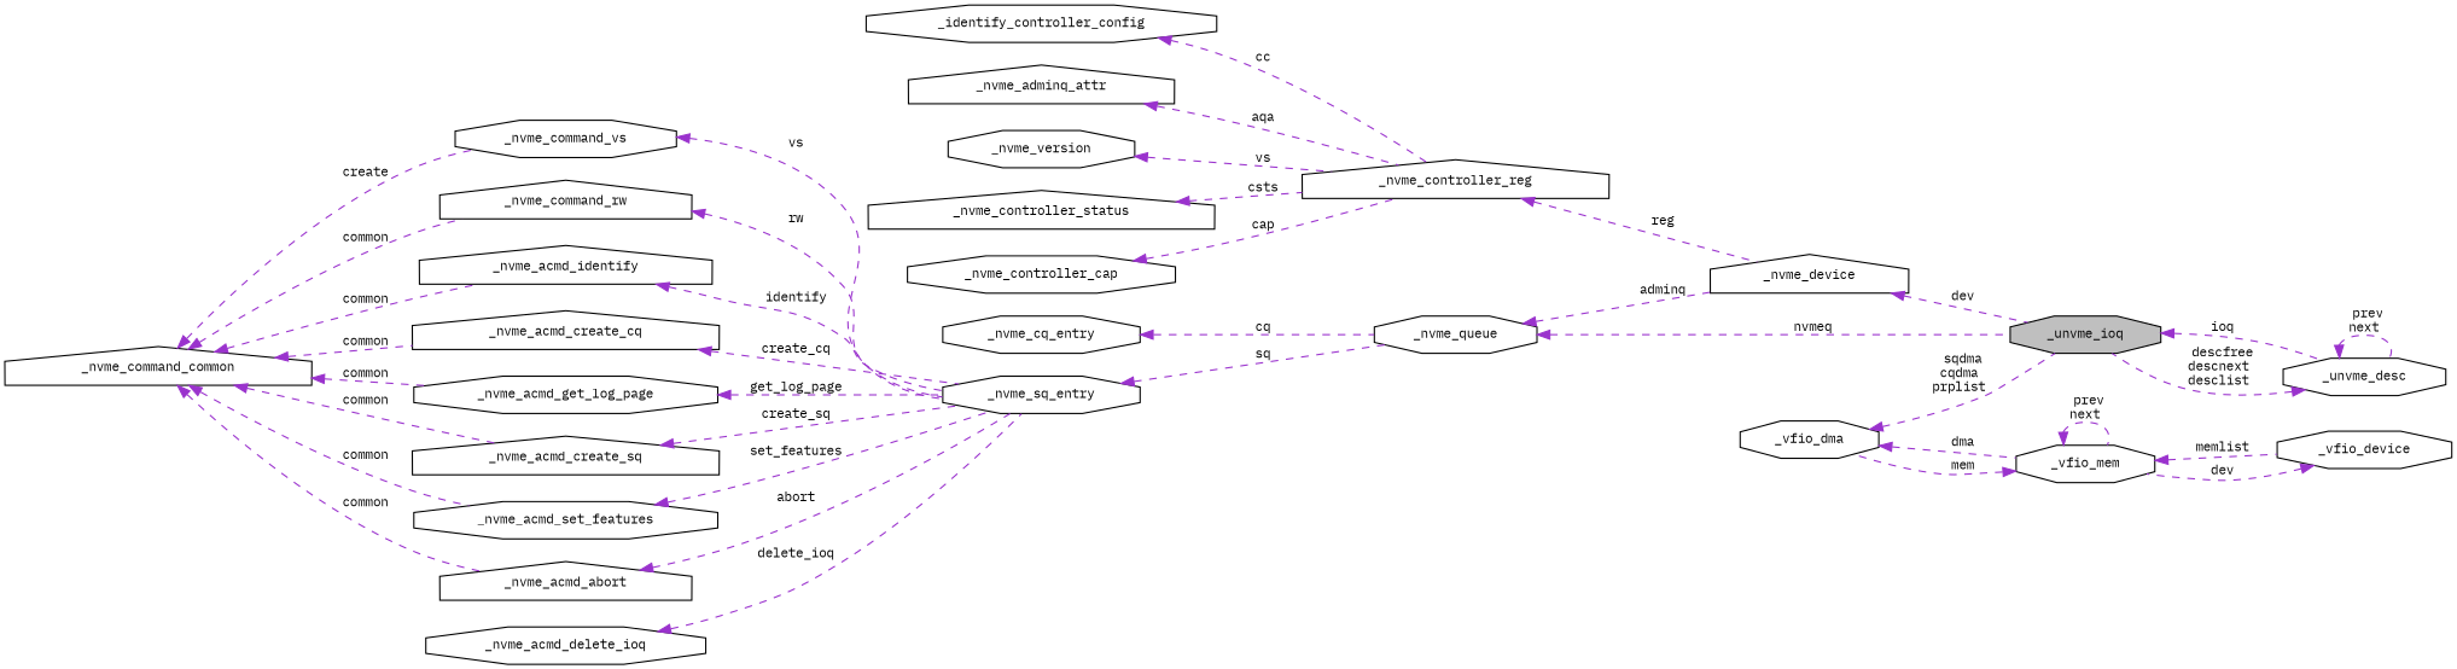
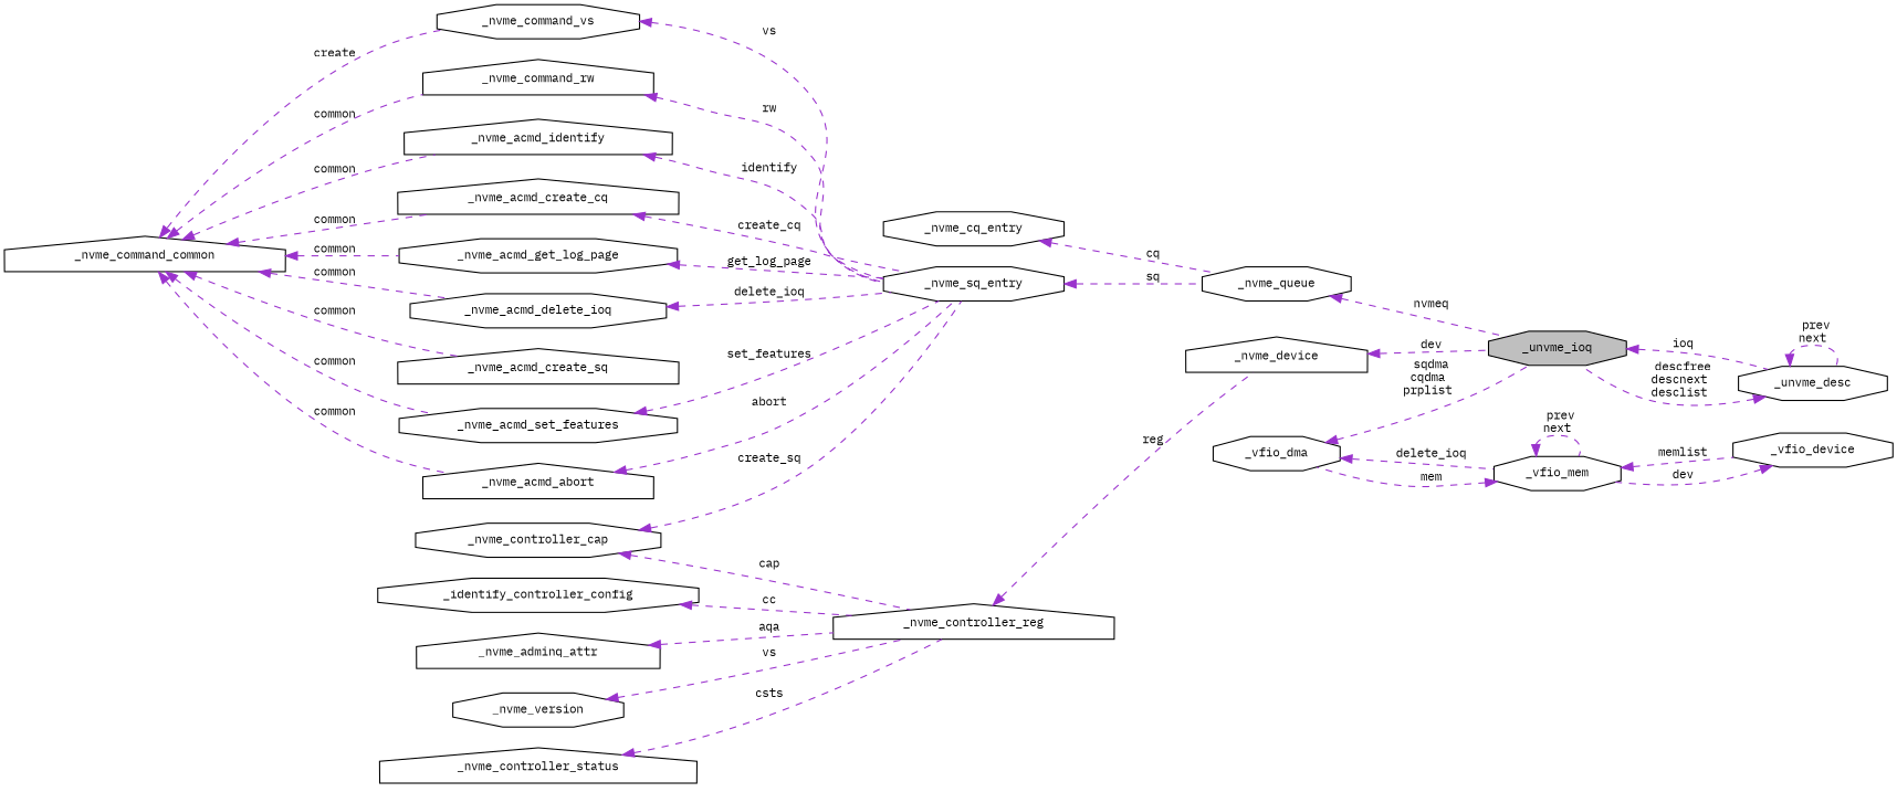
  digraph {
    fontname="IBM Plex Mono"
    rankdir=LR
    node [color=black fillcolor=white fontname="IBM Plex Mono" fontsize=10 shape=octagon style=filled]
    edge [color=darkorchid3 dir=back fontname="IBM Plex Mono" fontsize=10 labelfontname=Helvetica labelfontsize=10 style=dashed]
    n1 [fillcolor=grey75 fontcolor=black height=0.2 label=_unvme_ioq width=0.4]
    n2 [height=0.2 label=_unvme_desc width=0.4]
    n3 [height=0.2 label=_nvme_queue width=0.4]
    n4 [height=0.2 label=_nvme_device shape=house width=0.4]
    n5 [height=0.2 label=_nvme_cq_entry width=0.4]
    n6 [height=0.2 label=_nvme_sq_entry width=0.4]
    n7 [height=0.2 label=_nvme_command_vs width=0.4]
    n8 [height=0.2 label=_nvme_command_common shape=house width=0.4]
    n9 [height=0.2 label=_nvme_command_rw shape=house width=0.4]
    n10 [height=0.2 label=_nvme_acmd_identify shape=house width=0.4]
    n11 [height=0.2 label=_nvme_acmd_create_cq shape=house width=0.4]
    n12 [height=0.2 label=_nvme_acmd_get_log_page width=0.4]
    n13 [height=0.2 label=_nvme_acmd_delete_ioq width=0.4]
    n14 [height=0.2 label=_nvme_acmd_create_sq shape=house width=0.4]
    n15 [height=0.2 label=_nvme_acmd_set_features width=0.4]
    n16 [height=0.2 label=_nvme_acmd_abort shape=house width=0.4]
    n17 [height=0.2 label=_nvme_controller_reg shape=house width=0.4]
    n18 [height=0.2 label=_identify_controller_config width=0.4]
    n19 [height=0.2 label=_nvme_adminq_attr shape=house width=0.4]
    n20 [height=0.2 label=_nvme_version width=0.4]
    n21 [height=0.2 label=_nvme_controller_status shape=house width=0.4]
    n22 [height=0.2 label=_nvme_controller_cap width=0.4]
    n23 [height=0.2 label=_vfio_dma width=0.4]
    n24 [height=0.2 label=_vfio_mem width=0.4]
    n25 [height=0.2 label=_vfio_device width=0.4]
    n1 -> n2 [label=" ioq"]
    n2 -> n1 [label=" descfree\ndescnext\ndesclist"]
    n2 -> n2 [label=" prev\nnext"]
    n3 -> n1 [label=" nvmeq"]
-   n3 -> n4 [label=" adminq"]
    n4 -> n1 [label=" dev"]
    n5 -> n3 [label=" cq"]
    n6 -> n3 [label=" sq"]
    n7 -> n6 [label=" vs"]
    n8 -> n7 [label=" create"]
    n8 -> n9 [label=" common"]
    n8 -> n10 [label=" common"]
    n8 -> n11 [label=" common"]
    n8 -> n12 [label=" common"]
+   n8 -> n13 [label=" common"]
    n8 -> n14 [label=" common"]
    n8 -> n15 [label=" common"]
    n8 -> n16 [label=" common"]
    n9 -> n6 [label=" rw"]
    n10 -> n6 [label=" identify"]
    n11 -> n6 [label=" create_cq"]
    n12 -> n6 [label=" get_log_page"]
    n13 -> n6 [label=" delete_ioq"]
-   n14 -> n6 [label=" create_sq"]
+   n22 -> n6 [label=" create_sq"]
    n15 -> n6 [label=" set_features"]
    n16 -> n6 [label=" abort"]
    n17 -> n4 [label=" reg"]
    n18 -> n17 [label=" cc"]
    n19 -> n17 [label=" aqa"]
    n20 -> n17 [label=" vs"]
    n21 -> n17 [label=" csts"]
    n22 -> n17 [label=" cap"]
    n23 -> n1 [label=" sqdma\ncqdma\nprplist"]
-   n23 -> n24 [label=" dma"]
+   n23 -> n24 [label=" delete_ioq"]
    n24 -> n23 [label=" mem"]
    n24 -> n24 [label=" prev\nnext"]
    n24 -> n25 [label=" memlist"]
    n25 -> n24 [label=" dev"]
  }
